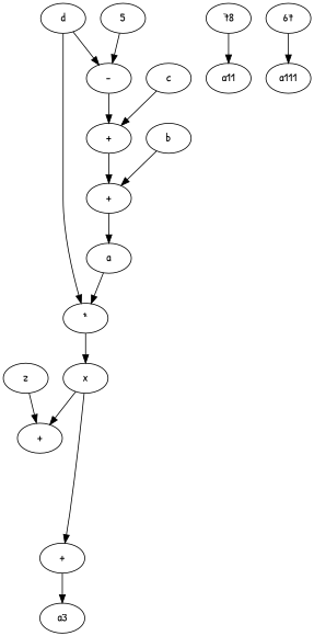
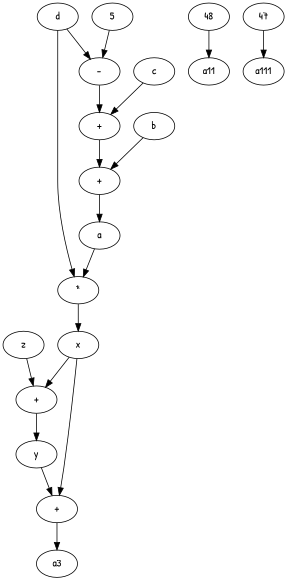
  digraph {
    fontname="Patrick Hand"
    node [fontname="Patrick Hand"]
    edge [fontname="Patrick Hand"]
    n1 [label=a]
    n2 [label="*"]
    n3 [label=x]
    n4 [label="+"]
    n5 [label="+"]
+   n6 [label=y]
    n7 [label=a3]
    n8 [label=5]
    n9 [label="-"]
    n10 [label="+"]
    n11 [label="+"]
    n12 [label=d]
    n13 [label=c]
    n14 [label=b]
    n15 [label=z]
    n16 [label=a11]
-   n17 [label=78]
+   n17 [label=48]
    n18 [label=a111]
-   n19 [label=67]
+   n19 [label=47]
    n1 -> n2
    n2 -> n3
    n3 -> n4
    n3 -> n5
+   n4 -> n6
    n5 -> n7
+   n6 -> n5
    n8 -> n9
    n9 -> n10
    n10 -> n11
    n11 -> n1
    n12 -> n2
    n12 -> n9
    n13 -> n10
    n14 -> n11
    n15 -> n4
    n17 -> n16
    n19 -> n18
  }
